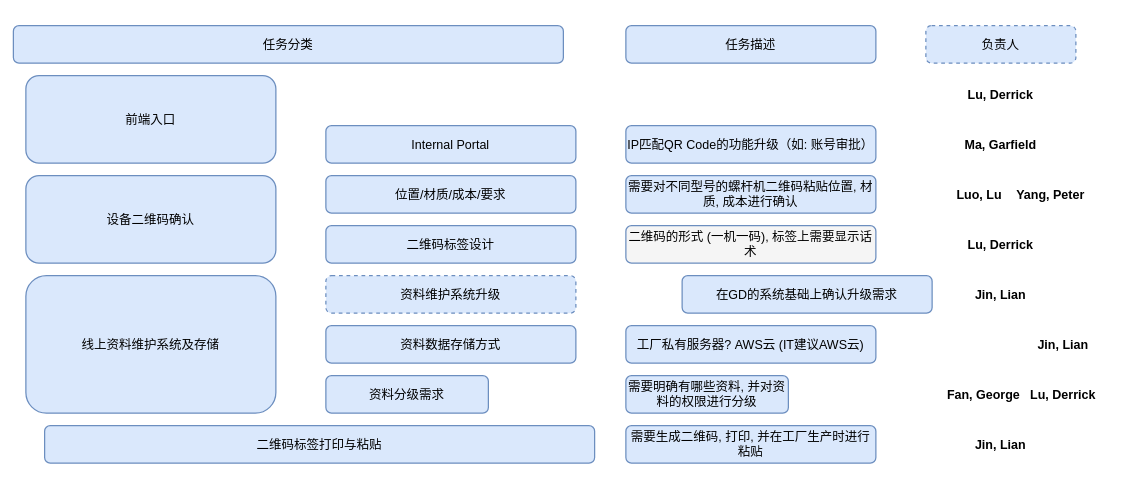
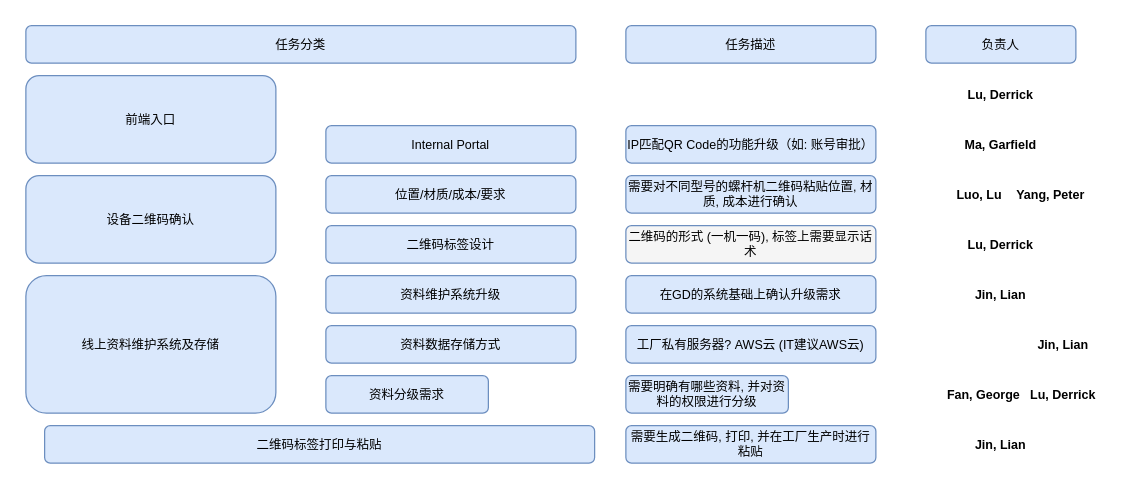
  <mxCell id="0" />
  <mxCell id="1" parent="0" />
- <mxCell id="2" value="&lt;font style=&quot;font-size: 10px;&quot;&gt;任务分类&lt;br&gt;&lt;/font&gt;" style="rounded=1;whiteSpace=wrap;html=1;fillColor=#dae8fc;strokeColor=#6c8ebf;" vertex="1" parent="1"><mxGeometry x="10" y="20" width="440" height="30" as="geometry" /></mxCell>
+ <mxCell id="2" value="&lt;font style=&quot;font-size: 10px;&quot;&gt;任务分类&lt;br&gt;&lt;/font&gt;" style="rounded=1;whiteSpace=wrap;html=1;fillColor=#dae8fc;strokeColor=#6c8ebf;" vertex="1" parent="1"><mxGeometry x="20" y="20" width="440" height="30" as="geometry" /></mxCell>
  <mxCell id="3" value="前端入口" style="rounded=1;whiteSpace=wrap;html=1;fontSize=10;fillColor=#dae8fc;strokeColor=#6c8ebf;" vertex="1" parent="1"><mxGeometry x="20" y="60" width="200" height="70" as="geometry" /></mxCell>
  <mxCell id="4" value="设备二维码确认" style="rounded=1;whiteSpace=wrap;html=1;fontSize=10;fillColor=#dae8fc;strokeColor=#6c8ebf;" vertex="1" parent="1"><mxGeometry x="20" y="140" width="200" height="70" as="geometry" /></mxCell>
  <mxCell id="5" value="&lt;font style=&quot;font-size: 10px;&quot;&gt;线上资料维护系统及存储&lt;br&gt;&lt;/font&gt;" style="rounded=1;whiteSpace=wrap;html=1;fillColor=#dae8fc;strokeColor=#6c8ebf;" vertex="1" parent="1"><mxGeometry x="20" y="220" width="200" height="110" as="geometry" /></mxCell>
  <mxCell id="6" value="&lt;font style=&quot;font-size: 10px;&quot;&gt;二维码标签打印与粘贴&lt;br&gt;&lt;/font&gt;" style="rounded=1;whiteSpace=wrap;html=1;fillColor=#dae8fc;strokeColor=#6c8ebf;" vertex="1" parent="1"><mxGeometry x="35" y="340" width="440" height="30" as="geometry" /></mxCell>
  <mxCell id="7" value="Internal Portal" style="rounded=1;whiteSpace=wrap;html=1;fontSize=10;fillColor=#dae8fc;strokeColor=#6c8ebf;" vertex="1" parent="1"><mxGeometry x="260" y="100" width="200" height="30" as="geometry" /></mxCell>
  <mxCell id="8" value="位置/材质/成本/要求" style="rounded=1;whiteSpace=wrap;html=1;fontSize=10;fillColor=#dae8fc;strokeColor=#6c8ebf;" vertex="1" parent="1"><mxGeometry x="260" y="140" width="200" height="30" as="geometry" /></mxCell>
  <mxCell id="9" value="二维码标签设计" style="rounded=1;whiteSpace=wrap;html=1;fontSize=10;fillColor=#dae8fc;strokeColor=#6c8ebf;" vertex="1" parent="1"><mxGeometry x="260" y="180" width="200" height="30" as="geometry" /></mxCell>
- <mxCell id="10" value="资料维护系统升级" style="rounded=1;whiteSpace=wrap;html=1;fontSize=10;fillColor=#dae8fc;strokeColor=#6c8ebf;dashed=1;" vertex="1" parent="1"><mxGeometry x="260" y="220" width="200" height="30" as="geometry" /></mxCell>
+ <mxCell id="10" value="资料维护系统升级" style="rounded=1;whiteSpace=wrap;html=1;fontSize=10;fillColor=#dae8fc;strokeColor=#6c8ebf;" vertex="1" parent="1"><mxGeometry x="260" y="220" width="200" height="30" as="geometry" /></mxCell>
  <mxCell id="11" value="资料数据存储方式" style="rounded=1;whiteSpace=wrap;html=1;fontSize=10;fillColor=#dae8fc;strokeColor=#6c8ebf;" vertex="1" parent="1"><mxGeometry x="260" y="260" width="200" height="30" as="geometry" /></mxCell>
  <mxCell id="12" value="资料分级需求" style="rounded=1;whiteSpace=wrap;html=1;fontSize=10;fillColor=#dae8fc;strokeColor=#6c8ebf;" vertex="1" parent="1"><mxGeometry x="260" y="300" width="130" height="30" as="geometry" /></mxCell>
  <mxCell id="13" value="IP匹配QR Code的功能升级（如: 账号审批）" style="rounded=1;whiteSpace=wrap;html=1;fontSize=10;fillColor=#dae8fc;strokeColor=#6c8ebf;" vertex="1" parent="1"><mxGeometry x="500" y="100" width="200" height="30" as="geometry" /></mxCell>
  <mxCell id="14" value="需要对不同型号的螺杆机二维码粘贴位置, 材质, 成本进行确认" style="rounded=1;whiteSpace=wrap;html=1;fontSize=10;fillColor=#dae8fc;strokeColor=#6c8ebf;" vertex="1" parent="1"><mxGeometry x="500" y="140" width="200" height="30" as="geometry" /></mxCell>
  <mxCell id="15" value="二维码的形式 (一机一码), 标签上需要显示话术" style="rounded=1;whiteSpace=wrap;html=1;fontSize=10;fillColor=#f5f5f5;strokeColor=#6c8ebf;" vertex="1" parent="1"><mxGeometry x="500" y="180" width="200" height="30" as="geometry" /></mxCell>
- <mxCell id="16" value="在GD的系统基础上确认升级需求" style="rounded=1;whiteSpace=wrap;html=1;fontSize=10;fillColor=#dae8fc;strokeColor=#6c8ebf;" vertex="1" parent="1"><mxGeometry x="545" y="220" width="200" height="30" as="geometry" /></mxCell>
+ <mxCell id="16" value="在GD的系统基础上确认升级需求" style="rounded=1;whiteSpace=wrap;html=1;fontSize=10;fillColor=#dae8fc;strokeColor=#6c8ebf;" vertex="1" parent="1"><mxGeometry x="500" y="220" width="200" height="30" as="geometry" /></mxCell>
  <mxCell id="17" value="工厂私有服务器? AWS云 (IT建议AWS云)" style="rounded=1;whiteSpace=wrap;html=1;fontSize=10;fillColor=#dae8fc;strokeColor=#6c8ebf;" vertex="1" parent="1"><mxGeometry x="500" y="260" width="200" height="30" as="geometry" /></mxCell>
  <mxCell id="18" value="需要明确有哪些资料, 并对资料的权限进行分级" style="rounded=1;whiteSpace=wrap;html=1;fontSize=10;fillColor=#dae8fc;strokeColor=#6c8ebf;" vertex="1" parent="1"><mxGeometry x="500" y="300" width="130" height="30" as="geometry" /></mxCell>
  <mxCell id="19" value="需要生成二维码, 打印, 并在工厂生产时进行粘贴" style="rounded=1;whiteSpace=wrap;html=1;fontSize=10;fillColor=#dae8fc;strokeColor=#6c8ebf;" vertex="1" parent="1"><mxGeometry x="500" y="340" width="200" height="30" as="geometry" /></mxCell>
  <mxCell id="20" value="&lt;font style=&quot;font-size: 10px;&quot;&gt;任务描述&lt;br&gt;&lt;/font&gt;" style="rounded=1;whiteSpace=wrap;html=1;fillColor=#dae8fc;strokeColor=#6c8ebf;" vertex="1" parent="1"><mxGeometry x="500" y="20" width="200" height="30" as="geometry" /></mxCell>
- <mxCell id="21" value="&lt;font style=&quot;font-size: 10px;&quot;&gt;负责人&lt;br&gt;&lt;/font&gt;" style="rounded=1;whiteSpace=wrap;html=1;fillColor=#dae8fc;strokeColor=#6c8ebf;dashed=1;" vertex="1" parent="1"><mxGeometry x="740" y="20" width="120" height="30" as="geometry" /></mxCell>
+ <mxCell id="21" value="&lt;font style=&quot;font-size: 10px;&quot;&gt;负责人&lt;br&gt;&lt;/font&gt;" style="rounded=1;whiteSpace=wrap;html=1;fillColor=#dae8fc;strokeColor=#6c8ebf;" vertex="1" parent="1"><mxGeometry x="740" y="20" width="120" height="30" as="geometry" /></mxCell>
  <mxCell id="22" value="&lt;font style=&quot;font-size: 10px;&quot;&gt;&lt;b&gt;Lu, Derrick&lt;/b&gt;&lt;/font&gt;" style="text;html=1;strokeColor=none;fillColor=none;align=center;verticalAlign=middle;whiteSpace=wrap;rounded=0;" vertex="1" parent="1"><mxGeometry x="770" y="60" width="60" height="30" as="geometry" /></mxCell>
  <mxCell id="23" value="&lt;font style=&quot;font-size: 10px;&quot;&gt;&lt;b&gt;Ma, Garfield&lt;/b&gt;&lt;/font&gt;" style="text;html=1;strokeColor=none;fillColor=none;align=center;verticalAlign=middle;whiteSpace=wrap;rounded=0;" vertex="1" parent="1"><mxGeometry x="770" y="100" width="60" height="30" as="geometry" /></mxCell>
  <mxCell id="24" value="&lt;font style=&quot;font-size: 10px;&quot;&gt;&lt;b&gt;Lu, Derrick&lt;/b&gt;&lt;/font&gt;" style="text;html=1;strokeColor=none;fillColor=none;align=center;verticalAlign=middle;whiteSpace=wrap;rounded=0;" vertex="1" parent="1"><mxGeometry x="770" y="180" width="60" height="30" as="geometry" /></mxCell>
  <mxCell id="25" value="&lt;font style=&quot;font-size: 10px;&quot;&gt;&lt;b&gt;Lu, Derrick&lt;/b&gt;&lt;/font&gt;" style="text;html=1;strokeColor=none;fillColor=none;align=center;verticalAlign=middle;whiteSpace=wrap;rounded=0;" vertex="1" parent="1"><mxGeometry x="820" y="300" width="60" height="30" as="geometry" /></mxCell>
  <mxCell id="26" value="&lt;font style=&quot;font-size: 10px;&quot;&gt;&lt;b&gt;Jin, Lian&lt;/b&gt;&lt;/font&gt;" style="text;html=1;strokeColor=none;fillColor=none;align=center;verticalAlign=middle;whiteSpace=wrap;rounded=0;" vertex="1" parent="1"><mxGeometry x="770" y="220" width="60" height="30" as="geometry" /></mxCell>
  <mxCell id="27" value="&lt;font style=&quot;font-size: 10px;&quot;&gt;&lt;b&gt;Luo, Lu&lt;/b&gt;&lt;/font&gt;" style="text;html=1;strokeColor=none;fillColor=none;align=center;verticalAlign=middle;whiteSpace=wrap;rounded=0;" vertex="1" parent="1"><mxGeometry x="753" y="140" width="60" height="30" as="geometry" /></mxCell>
  <mxCell id="28" value="&lt;font style=&quot;font-size: 10px;&quot;&gt;&lt;b&gt;Yang, Peter&lt;/b&gt;&lt;/font&gt;" style="text;html=1;strokeColor=none;fillColor=none;align=center;verticalAlign=middle;whiteSpace=wrap;rounded=0;" vertex="1" parent="1"><mxGeometry x="810" y="140" width="60" height="30" as="geometry" /></mxCell>
  <mxCell id="29" value="&lt;font style=&quot;font-size: 10px;&quot;&gt;&lt;b&gt;Jin, Lian&lt;/b&gt;&lt;/font&gt;" style="text;html=1;strokeColor=none;fillColor=none;align=center;verticalAlign=middle;whiteSpace=wrap;rounded=0;" vertex="1" parent="1"><mxGeometry x="820" y="260" width="60" height="30" as="geometry" /></mxCell>
  <mxCell id="30" value="&lt;font style=&quot;font-size: 10px;&quot;&gt;&lt;b&gt;Fan, George&lt;/b&gt;&lt;/font&gt;" style="text;html=1;strokeColor=none;fillColor=none;align=center;verticalAlign=middle;whiteSpace=wrap;rounded=0;" vertex="1" parent="1"><mxGeometry x="753" y="300" width="67" height="30" as="geometry" /></mxCell>
  <mxCell id="31" value="&lt;font style=&quot;font-size: 10px;&quot;&gt;&lt;b&gt;Jin, Lian&lt;/b&gt;&lt;/font&gt;" style="text;html=1;strokeColor=none;fillColor=none;align=center;verticalAlign=middle;whiteSpace=wrap;rounded=0;" vertex="1" parent="1"><mxGeometry x="770" y="340" width="60" height="30" as="geometry" /></mxCell>
